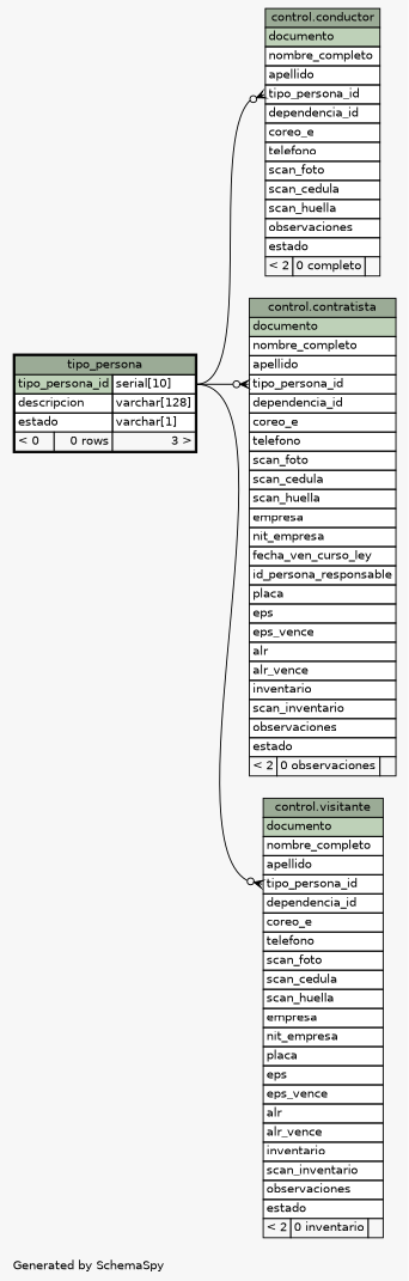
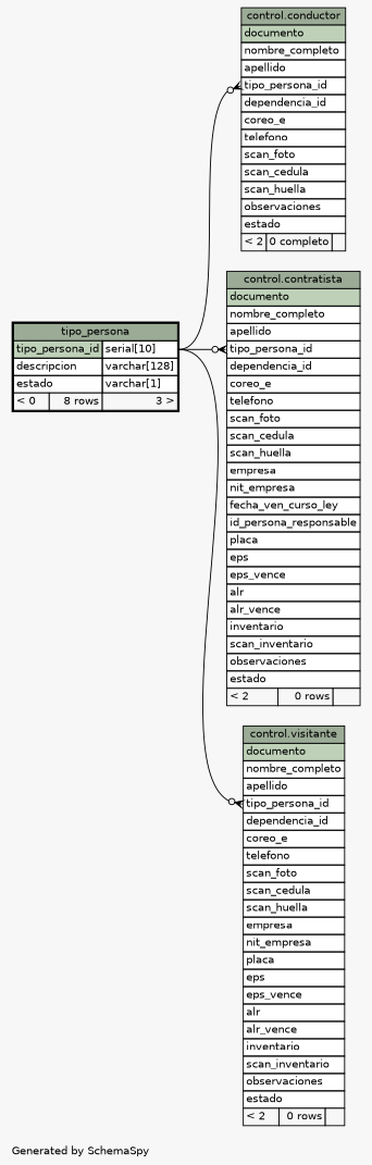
  digraph {
    bgcolor="#f7f7f7"
    fontname=Helvetica
    fontsize=11
    label="\nGenerated by SchemaSpy"
    labeljust=l
    nodesep=0.18
    rankdir=RL
    ranksep=0.46
    node [fontname=Helvetica fontsize=11 shape=plaintext]
    edge [arrowhead=none arrowsize=0.8 arrowtail=crowodot dir=back headport="tipo_persona_id.type:e" tailport="tipo_persona_id:w"]
    n1 [label=<     <TABLE BORDER="0" CELLBORDER="1" CELLSPACING="0" BGCOLOR="#ffffff">       <TR><TD COLSPAN="3" BGCOLOR="#9bab96" ALIGN="CENTER">control.conductor</TD></TR>       <TR><TD PORT="documento" COLSPAN="3" BGCOLOR="#bed1b8" ALIGN="LEFT">documento</TD></TR>       <TR><TD PORT="nombre_completo" COLSPAN="3" ALIGN="LEFT">nombre_completo</TD></TR>       <TR><TD PORT="apellido" COLSPAN="3" ALIGN="LEFT">apellido</TD></TR>       <TR><TD PORT="tipo_persona_id" COLSPAN="3" ALIGN="LEFT">tipo_persona_id</TD></TR>       <TR><TD PORT="dependencia_id" COLSPAN="3" ALIGN="LEFT">dependencia_id</TD></TR>       <TR><TD PORT="coreo_e" COLSPAN="3" ALIGN="LEFT">coreo_e</TD></TR>       <TR><TD PORT="telefono" COLSPAN="3" ALIGN="LEFT">telefono</TD></TR>       <TR><TD PORT="scan_foto" COLSPAN="3" ALIGN="LEFT">scan_foto</TD></TR>       <TR><TD PORT="scan_cedula" COLSPAN="3" ALIGN="LEFT">scan_cedula</TD></TR>       <TR><TD PORT="scan_huella" COLSPAN="3" ALIGN="LEFT">scan_huella</TD></TR>       <TR><TD PORT="observaciones" COLSPAN="3" ALIGN="LEFT">observaciones</TD></TR>       <TR><TD PORT="estado" COLSPAN="3" ALIGN="LEFT">estado</TD></TR>       <TR><TD ALIGN="LEFT" BGCOLOR="#f7f7f7">&lt; 2</TD><TD ALIGN="RIGHT" BGCOLOR="#f7f7f7">0 completo</TD><TD ALIGN="RIGHT" BGCOLOR="#f7f7f7">  </TD></TR>     </TABLE>>]
-   n2 [label=<     <TABLE BORDER="2" CELLBORDER="1" CELLSPACING="0" BGCOLOR="#ffffff">       <TR><TD COLSPAN="3" BGCOLOR="#9bab96" ALIGN="CENTER">tipo_persona</TD></TR>       <TR><TD PORT="tipo_persona_id" COLSPAN="2" BGCOLOR="#bed1b8" ALIGN="LEFT">tipo_persona_id</TD><TD PORT="tipo_persona_id.type" ALIGN="LEFT">serial[10]</TD></TR>       <TR><TD PORT="descripcion" COLSPAN="2" ALIGN="LEFT">descripcion</TD><TD PORT="descripcion.type" ALIGN="LEFT">varchar[128]</TD></TR>       <TR><TD PORT="estado" COLSPAN="2" ALIGN="LEFT">estado</TD><TD PORT="estado.type" ALIGN="LEFT">varchar[1]</TD></TR>       <TR><TD ALIGN="LEFT" BGCOLOR="#f7f7f7">&lt; 0</TD><TD ALIGN="RIGHT" BGCOLOR="#f7f7f7">0 rows</TD><TD ALIGN="RIGHT" BGCOLOR="#f7f7f7">3 &gt;</TD></TR>     </TABLE>>]
-   n3 [label=<     <TABLE BORDER="0" CELLBORDER="1" CELLSPACING="0" BGCOLOR="#ffffff">       <TR><TD COLSPAN="3" BGCOLOR="#9bab96" ALIGN="CENTER">control.contratista</TD></TR>       <TR><TD PORT="documento" COLSPAN="3" BGCOLOR="#bed1b8" ALIGN="LEFT">documento</TD></TR>       <TR><TD PORT="nombre_completo" COLSPAN="3" ALIGN="LEFT">nombre_completo</TD></TR>       <TR><TD PORT="apellido" COLSPAN="3" ALIGN="LEFT">apellido</TD></TR>       <TR><TD PORT="tipo_persona_id" COLSPAN="3" ALIGN="LEFT">tipo_persona_id</TD></TR>       <TR><TD PORT="dependencia_id" COLSPAN="3" ALIGN="LEFT">dependencia_id</TD></TR>       <TR><TD PORT="coreo_e" COLSPAN="3" ALIGN="LEFT">coreo_e</TD></TR>       <TR><TD PORT="telefono" COLSPAN="3" ALIGN="LEFT">telefono</TD></TR>       <TR><TD PORT="scan_foto" COLSPAN="3" ALIGN="LEFT">scan_foto</TD></TR>       <TR><TD PORT="scan_cedula" COLSPAN="3" ALIGN="LEFT">scan_cedula</TD></TR>       <TR><TD PORT="scan_huella" COLSPAN="3" ALIGN="LEFT">scan_huella</TD></TR>       <TR><TD PORT="empresa" COLSPAN="3" ALIGN="LEFT">empresa</TD></TR>       <TR><TD PORT="nit_empresa" COLSPAN="3" ALIGN="LEFT">nit_empresa</TD></TR>       <TR><TD PORT="fecha_ven_curso_ley" COLSPAN="3" ALIGN="LEFT">fecha_ven_curso_ley</TD></TR>       <TR><TD PORT="id_persona_responsable" COLSPAN="3" ALIGN="LEFT">id_persona_responsable</TD></TR>       <TR><TD PORT="placa" COLSPAN="3" ALIGN="LEFT">placa</TD></TR>       <TR><TD PORT="eps" COLSPAN="3" ALIGN="LEFT">eps</TD></TR>       <TR><TD PORT="eps_vence" COLSPAN="3" ALIGN="LEFT">eps_vence</TD></TR>       <TR><TD PORT="alr" COLSPAN="3" ALIGN="LEFT">alr</TD></TR>       <TR><TD PORT="alr_vence" COLSPAN="3" ALIGN="LEFT">alr_vence</TD></TR>       <TR><TD PORT="inventario" COLSPAN="3" ALIGN="LEFT">inventario</TD></TR>       <TR><TD PORT="scan_inventario" COLSPAN="3" ALIGN="LEFT">scan_inventario</TD></TR>       <TR><TD PORT="observaciones" COLSPAN="3" ALIGN="LEFT">observaciones</TD></TR>       <TR><TD PORT="estado" COLSPAN="3" ALIGN="LEFT">estado</TD></TR>       <TR><TD ALIGN="LEFT" BGCOLOR="#f7f7f7">&lt; 2</TD><TD ALIGN="RIGHT" BGCOLOR="#f7f7f7">0 observaciones</TD><TD ALIGN="RIGHT" BGCOLOR="#f7f7f7">  </TD></TR>     </TABLE>>]
-   n4 [label=<     <TABLE BORDER="0" CELLBORDER="1" CELLSPACING="0" BGCOLOR="#ffffff">       <TR><TD COLSPAN="3" BGCOLOR="#9bab96" ALIGN="CENTER">control.visitante</TD></TR>       <TR><TD PORT="documento" COLSPAN="3" BGCOLOR="#bed1b8" ALIGN="LEFT">documento</TD></TR>       <TR><TD PORT="nombre_completo" COLSPAN="3" ALIGN="LEFT">nombre_completo</TD></TR>       <TR><TD PORT="apellido" COLSPAN="3" ALIGN="LEFT">apellido</TD></TR>       <TR><TD PORT="tipo_persona_id" COLSPAN="3" ALIGN="LEFT">tipo_persona_id</TD></TR>       <TR><TD PORT="dependencia_id" COLSPAN="3" ALIGN="LEFT">dependencia_id</TD></TR>       <TR><TD PORT="coreo_e" COLSPAN="3" ALIGN="LEFT">coreo_e</TD></TR>       <TR><TD PORT="telefono" COLSPAN="3" ALIGN="LEFT">telefono</TD></TR>       <TR><TD PORT="scan_foto" COLSPAN="3" ALIGN="LEFT">scan_foto</TD></TR>       <TR><TD PORT="scan_cedula" COLSPAN="3" ALIGN="LEFT">scan_cedula</TD></TR>       <TR><TD PORT="scan_huella" COLSPAN="3" ALIGN="LEFT">scan_huella</TD></TR>       <TR><TD PORT="empresa" COLSPAN="3" ALIGN="LEFT">empresa</TD></TR>       <TR><TD PORT="nit_empresa" COLSPAN="3" ALIGN="LEFT">nit_empresa</TD></TR>       <TR><TD PORT="placa" COLSPAN="3" ALIGN="LEFT">placa</TD></TR>       <TR><TD PORT="eps" COLSPAN="3" ALIGN="LEFT">eps</TD></TR>       <TR><TD PORT="eps_vence" COLSPAN="3" ALIGN="LEFT">eps_vence</TD></TR>       <TR><TD PORT="alr" COLSPAN="3" ALIGN="LEFT">alr</TD></TR>       <TR><TD PORT="alr_vence" COLSPAN="3" ALIGN="LEFT">alr_vence</TD></TR>       <TR><TD PORT="inventario" COLSPAN="3" ALIGN="LEFT">inventario</TD></TR>       <TR><TD PORT="scan_inventario" COLSPAN="3" ALIGN="LEFT">scan_inventario</TD></TR>       <TR><TD PORT="observaciones" COLSPAN="3" ALIGN="LEFT">observaciones</TD></TR>       <TR><TD PORT="estado" COLSPAN="3" ALIGN="LEFT">estado</TD></TR>       <TR><TD ALIGN="LEFT" BGCOLOR="#f7f7f7">&lt; 2</TD><TD ALIGN="RIGHT" BGCOLOR="#f7f7f7">0 inventario</TD><TD ALIGN="RIGHT" BGCOLOR="#f7f7f7">  </TD></TR>     </TABLE>>]
+   n2 [label=<     <TABLE BORDER="2" CELLBORDER="1" CELLSPACING="0" BGCOLOR="#ffffff">       <TR><TD COLSPAN="3" BGCOLOR="#9bab96" ALIGN="CENTER">tipo_persona</TD></TR>       <TR><TD PORT="tipo_persona_id" COLSPAN="2" BGCOLOR="#bed1b8" ALIGN="LEFT">tipo_persona_id</TD><TD PORT="tipo_persona_id.type" ALIGN="LEFT">serial[10]</TD></TR>       <TR><TD PORT="descripcion" COLSPAN="2" ALIGN="LEFT">descripcion</TD><TD PORT="descripcion.type" ALIGN="LEFT">varchar[128]</TD></TR>       <TR><TD PORT="estado" COLSPAN="2" ALIGN="LEFT">estado</TD><TD PORT="estado.type" ALIGN="LEFT">varchar[1]</TD></TR>       <TR><TD ALIGN="LEFT" BGCOLOR="#f7f7f7">&lt; 0</TD><TD ALIGN="RIGHT" BGCOLOR="#f7f7f7">8 rows</TD><TD ALIGN="RIGHT" BGCOLOR="#f7f7f7">3 &gt;</TD></TR>     </TABLE>>]
+   n3 [label=<     <TABLE BORDER="0" CELLBORDER="1" CELLSPACING="0" BGCOLOR="#ffffff">       <TR><TD COLSPAN="3" BGCOLOR="#9bab96" ALIGN="CENTER">control.contratista</TD></TR>       <TR><TD PORT="documento" COLSPAN="3" BGCOLOR="#bed1b8" ALIGN="LEFT">documento</TD></TR>       <TR><TD PORT="nombre_completo" COLSPAN="3" ALIGN="LEFT">nombre_completo</TD></TR>       <TR><TD PORT="apellido" COLSPAN="3" ALIGN="LEFT">apellido</TD></TR>       <TR><TD PORT="tipo_persona_id" COLSPAN="3" ALIGN="LEFT">tipo_persona_id</TD></TR>       <TR><TD PORT="dependencia_id" COLSPAN="3" ALIGN="LEFT">dependencia_id</TD></TR>       <TR><TD PORT="coreo_e" COLSPAN="3" ALIGN="LEFT">coreo_e</TD></TR>       <TR><TD PORT="telefono" COLSPAN="3" ALIGN="LEFT">telefono</TD></TR>       <TR><TD PORT="scan_foto" COLSPAN="3" ALIGN="LEFT">scan_foto</TD></TR>       <TR><TD PORT="scan_cedula" COLSPAN="3" ALIGN="LEFT">scan_cedula</TD></TR>       <TR><TD PORT="scan_huella" COLSPAN="3" ALIGN="LEFT">scan_huella</TD></TR>       <TR><TD PORT="empresa" COLSPAN="3" ALIGN="LEFT">empresa</TD></TR>       <TR><TD PORT="nit_empresa" COLSPAN="3" ALIGN="LEFT">nit_empresa</TD></TR>       <TR><TD PORT="fecha_ven_curso_ley" COLSPAN="3" ALIGN="LEFT">fecha_ven_curso_ley</TD></TR>       <TR><TD PORT="id_persona_responsable" COLSPAN="3" ALIGN="LEFT">id_persona_responsable</TD></TR>       <TR><TD PORT="placa" COLSPAN="3" ALIGN="LEFT">placa</TD></TR>       <TR><TD PORT="eps" COLSPAN="3" ALIGN="LEFT">eps</TD></TR>       <TR><TD PORT="eps_vence" COLSPAN="3" ALIGN="LEFT">eps_vence</TD></TR>       <TR><TD PORT="alr" COLSPAN="3" ALIGN="LEFT">alr</TD></TR>       <TR><TD PORT="alr_vence" COLSPAN="3" ALIGN="LEFT">alr_vence</TD></TR>       <TR><TD PORT="inventario" COLSPAN="3" ALIGN="LEFT">inventario</TD></TR>       <TR><TD PORT="scan_inventario" COLSPAN="3" ALIGN="LEFT">scan_inventario</TD></TR>       <TR><TD PORT="observaciones" COLSPAN="3" ALIGN="LEFT">observaciones</TD></TR>       <TR><TD PORT="estado" COLSPAN="3" ALIGN="LEFT">estado</TD></TR>       <TR><TD ALIGN="LEFT" BGCOLOR="#f7f7f7">&lt; 2</TD><TD ALIGN="RIGHT" BGCOLOR="#f7f7f7">0 rows</TD><TD ALIGN="RIGHT" BGCOLOR="#f7f7f7">  </TD></TR>     </TABLE>>]
+   n4 [label=<     <TABLE BORDER="0" CELLBORDER="1" CELLSPACING="0" BGCOLOR="#ffffff">       <TR><TD COLSPAN="3" BGCOLOR="#9bab96" ALIGN="CENTER">control.visitante</TD></TR>       <TR><TD PORT="documento" COLSPAN="3" BGCOLOR="#bed1b8" ALIGN="LEFT">documento</TD></TR>       <TR><TD PORT="nombre_completo" COLSPAN="3" ALIGN="LEFT">nombre_completo</TD></TR>       <TR><TD PORT="apellido" COLSPAN="3" ALIGN="LEFT">apellido</TD></TR>       <TR><TD PORT="tipo_persona_id" COLSPAN="3" ALIGN="LEFT">tipo_persona_id</TD></TR>       <TR><TD PORT="dependencia_id" COLSPAN="3" ALIGN="LEFT">dependencia_id</TD></TR>       <TR><TD PORT="coreo_e" COLSPAN="3" ALIGN="LEFT">coreo_e</TD></TR>       <TR><TD PORT="telefono" COLSPAN="3" ALIGN="LEFT">telefono</TD></TR>       <TR><TD PORT="scan_foto" COLSPAN="3" ALIGN="LEFT">scan_foto</TD></TR>       <TR><TD PORT="scan_cedula" COLSPAN="3" ALIGN="LEFT">scan_cedula</TD></TR>       <TR><TD PORT="scan_huella" COLSPAN="3" ALIGN="LEFT">scan_huella</TD></TR>       <TR><TD PORT="empresa" COLSPAN="3" ALIGN="LEFT">empresa</TD></TR>       <TR><TD PORT="nit_empresa" COLSPAN="3" ALIGN="LEFT">nit_empresa</TD></TR>       <TR><TD PORT="placa" COLSPAN="3" ALIGN="LEFT">placa</TD></TR>       <TR><TD PORT="eps" COLSPAN="3" ALIGN="LEFT">eps</TD></TR>       <TR><TD PORT="eps_vence" COLSPAN="3" ALIGN="LEFT">eps_vence</TD></TR>       <TR><TD PORT="alr" COLSPAN="3" ALIGN="LEFT">alr</TD></TR>       <TR><TD PORT="alr_vence" COLSPAN="3" ALIGN="LEFT">alr_vence</TD></TR>       <TR><TD PORT="inventario" COLSPAN="3" ALIGN="LEFT">inventario</TD></TR>       <TR><TD PORT="scan_inventario" COLSPAN="3" ALIGN="LEFT">scan_inventario</TD></TR>       <TR><TD PORT="observaciones" COLSPAN="3" ALIGN="LEFT">observaciones</TD></TR>       <TR><TD PORT="estado" COLSPAN="3" ALIGN="LEFT">estado</TD></TR>       <TR><TD ALIGN="LEFT" BGCOLOR="#f7f7f7">&lt; 2</TD><TD ALIGN="RIGHT" BGCOLOR="#f7f7f7">0 rows</TD><TD ALIGN="RIGHT" BGCOLOR="#f7f7f7">  </TD></TR>     </TABLE>>]
    n1 -> n2
    n3 -> n2
    n4 -> n2
  }
